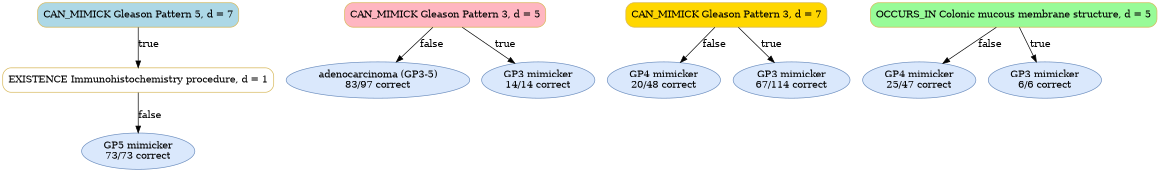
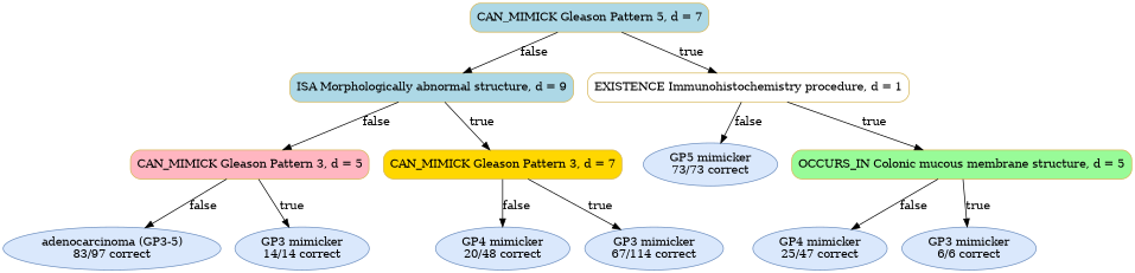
  digraph {
    fontname="Times-Roman"
    node [color="#6C8EBF" fillcolor="#DAE8FC" fontname="Times-Roman" shape=ellipse style="rounded,filled"]
    n1 [color="#D6B656" fillcolor=lightblue label="CAN_MIMICK Gleason Pattern 5, d = 7" shape=box]
+   n2 [color="#D6B656" fillcolor=lightblue label="ISA Morphologically abnormal structure, d = 9" shape=box]
    n3 [color="#D6B656" fillcolor=white label="EXISTENCE Immunohistochemistry procedure, d = 1" shape=box]
    n4 [color="#D6B656" fillcolor=lightpink label="CAN_MIMICK Gleason Pattern 3, d = 5" shape=box]
    n5 [color="#D6B656" fillcolor=gold label="CAN_MIMICK Gleason Pattern 3, d = 7" shape=box]
    n6 [label=<GP5 mimicker<br/>73/73 correct>]
    n7 [color="#D6B656" fillcolor=palegreen label="OCCURS_IN Colonic mucous membrane structure, d = 5" shape=box]
    n8 [label=<adenocarcinoma (GP3-5)<br/>83/97 correct>]
    n9 [label=<GP3 mimicker<br/>14/14 correct>]
    n10 [label=<GP4 mimicker<br/>20/48 correct>]
    n11 [label=<GP3 mimicker<br/>67/114 correct>]
    n12 [label=<GP4 mimicker<br/>25/47 correct>]
    n13 [label=<GP3 mimicker<br/>6/6 correct>]
+   n1 -> n2 [label=false]
    n1 -> n3 [label=true]
+   n2 -> n4 [label=false]
+   n2 -> n5 [label=true]
    n3 -> n6 [label=false]
+   n3 -> n7 [label=true]
    n4 -> n8 [label=false]
    n4 -> n9 [label=true]
    n5 -> n10 [label=false]
    n5 -> n11 [label=true]
    n7 -> n12 [label=false]
    n7 -> n13 [label=true]
  }
